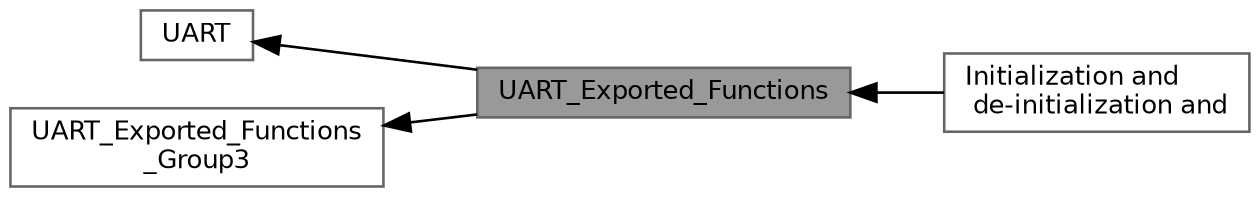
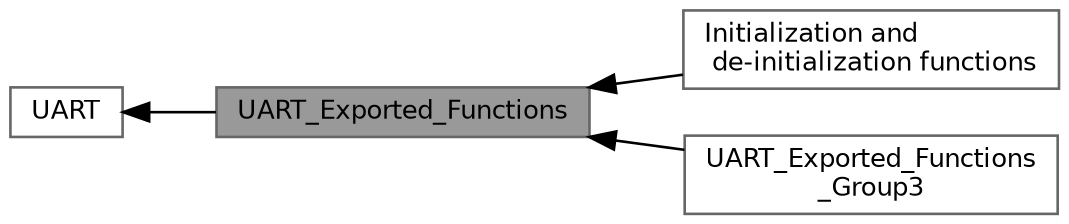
  digraph {
    rankdir=LR
    node [color=grey40 fillcolor=white fontname=Helvetica fontsize=10 shape=box style=filled]
    edge [dir=back fontname=Helvetica fontsize=10 labelfontname=Helvetica labelfontsize=10 shape=plaintext style=solid]
    n1 [height=0.2 label=UART width=0.4]
    n2 [color=gray40 fillcolor=grey60 fontcolor=black height=0.2 label=UART_Exported_Functions width=0.4]
-   n3 [height=0.2 label="Initialization and\l de-initialization and" width=0.4]
+   n3 [height=0.2 label="Initialization and\l de-initialization functions" width=0.4]
    n4 [height=0.2 label="UART_Exported_Functions\l_Group3" width=0.4]
    n1 -> n2
    n2 -> n3
-   n4 -> n2
+   n2 -> n4
  }
